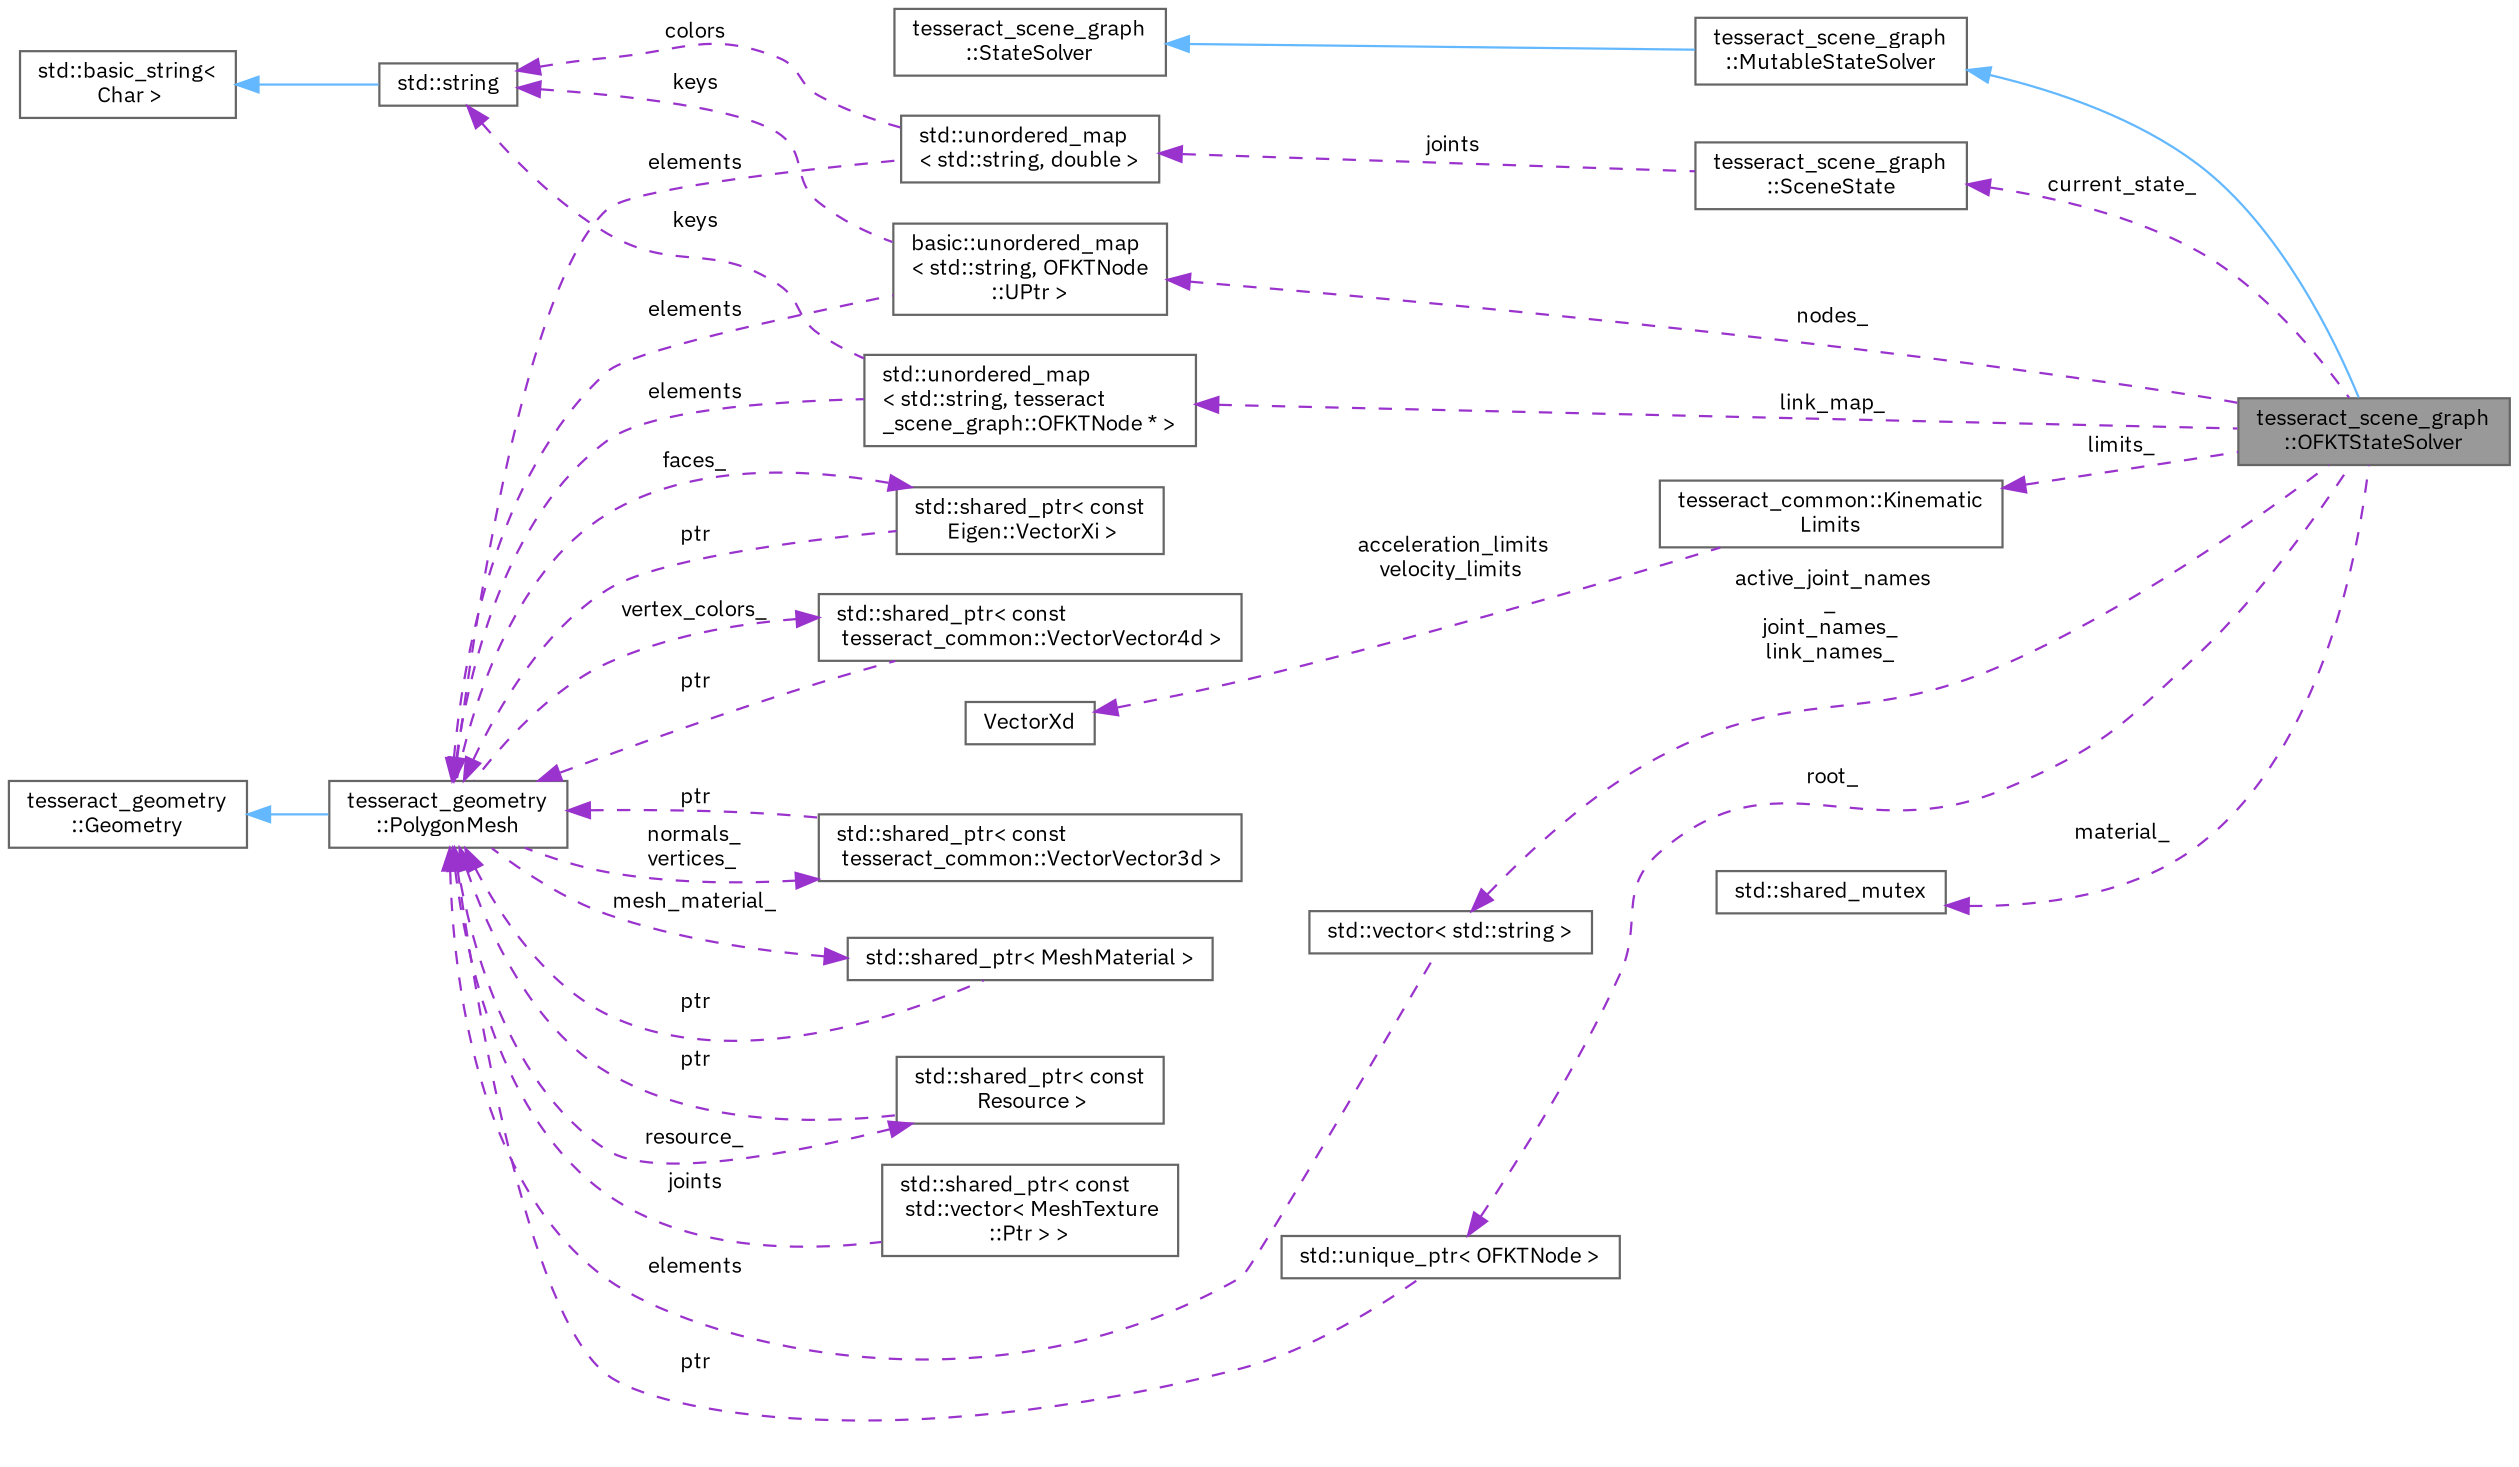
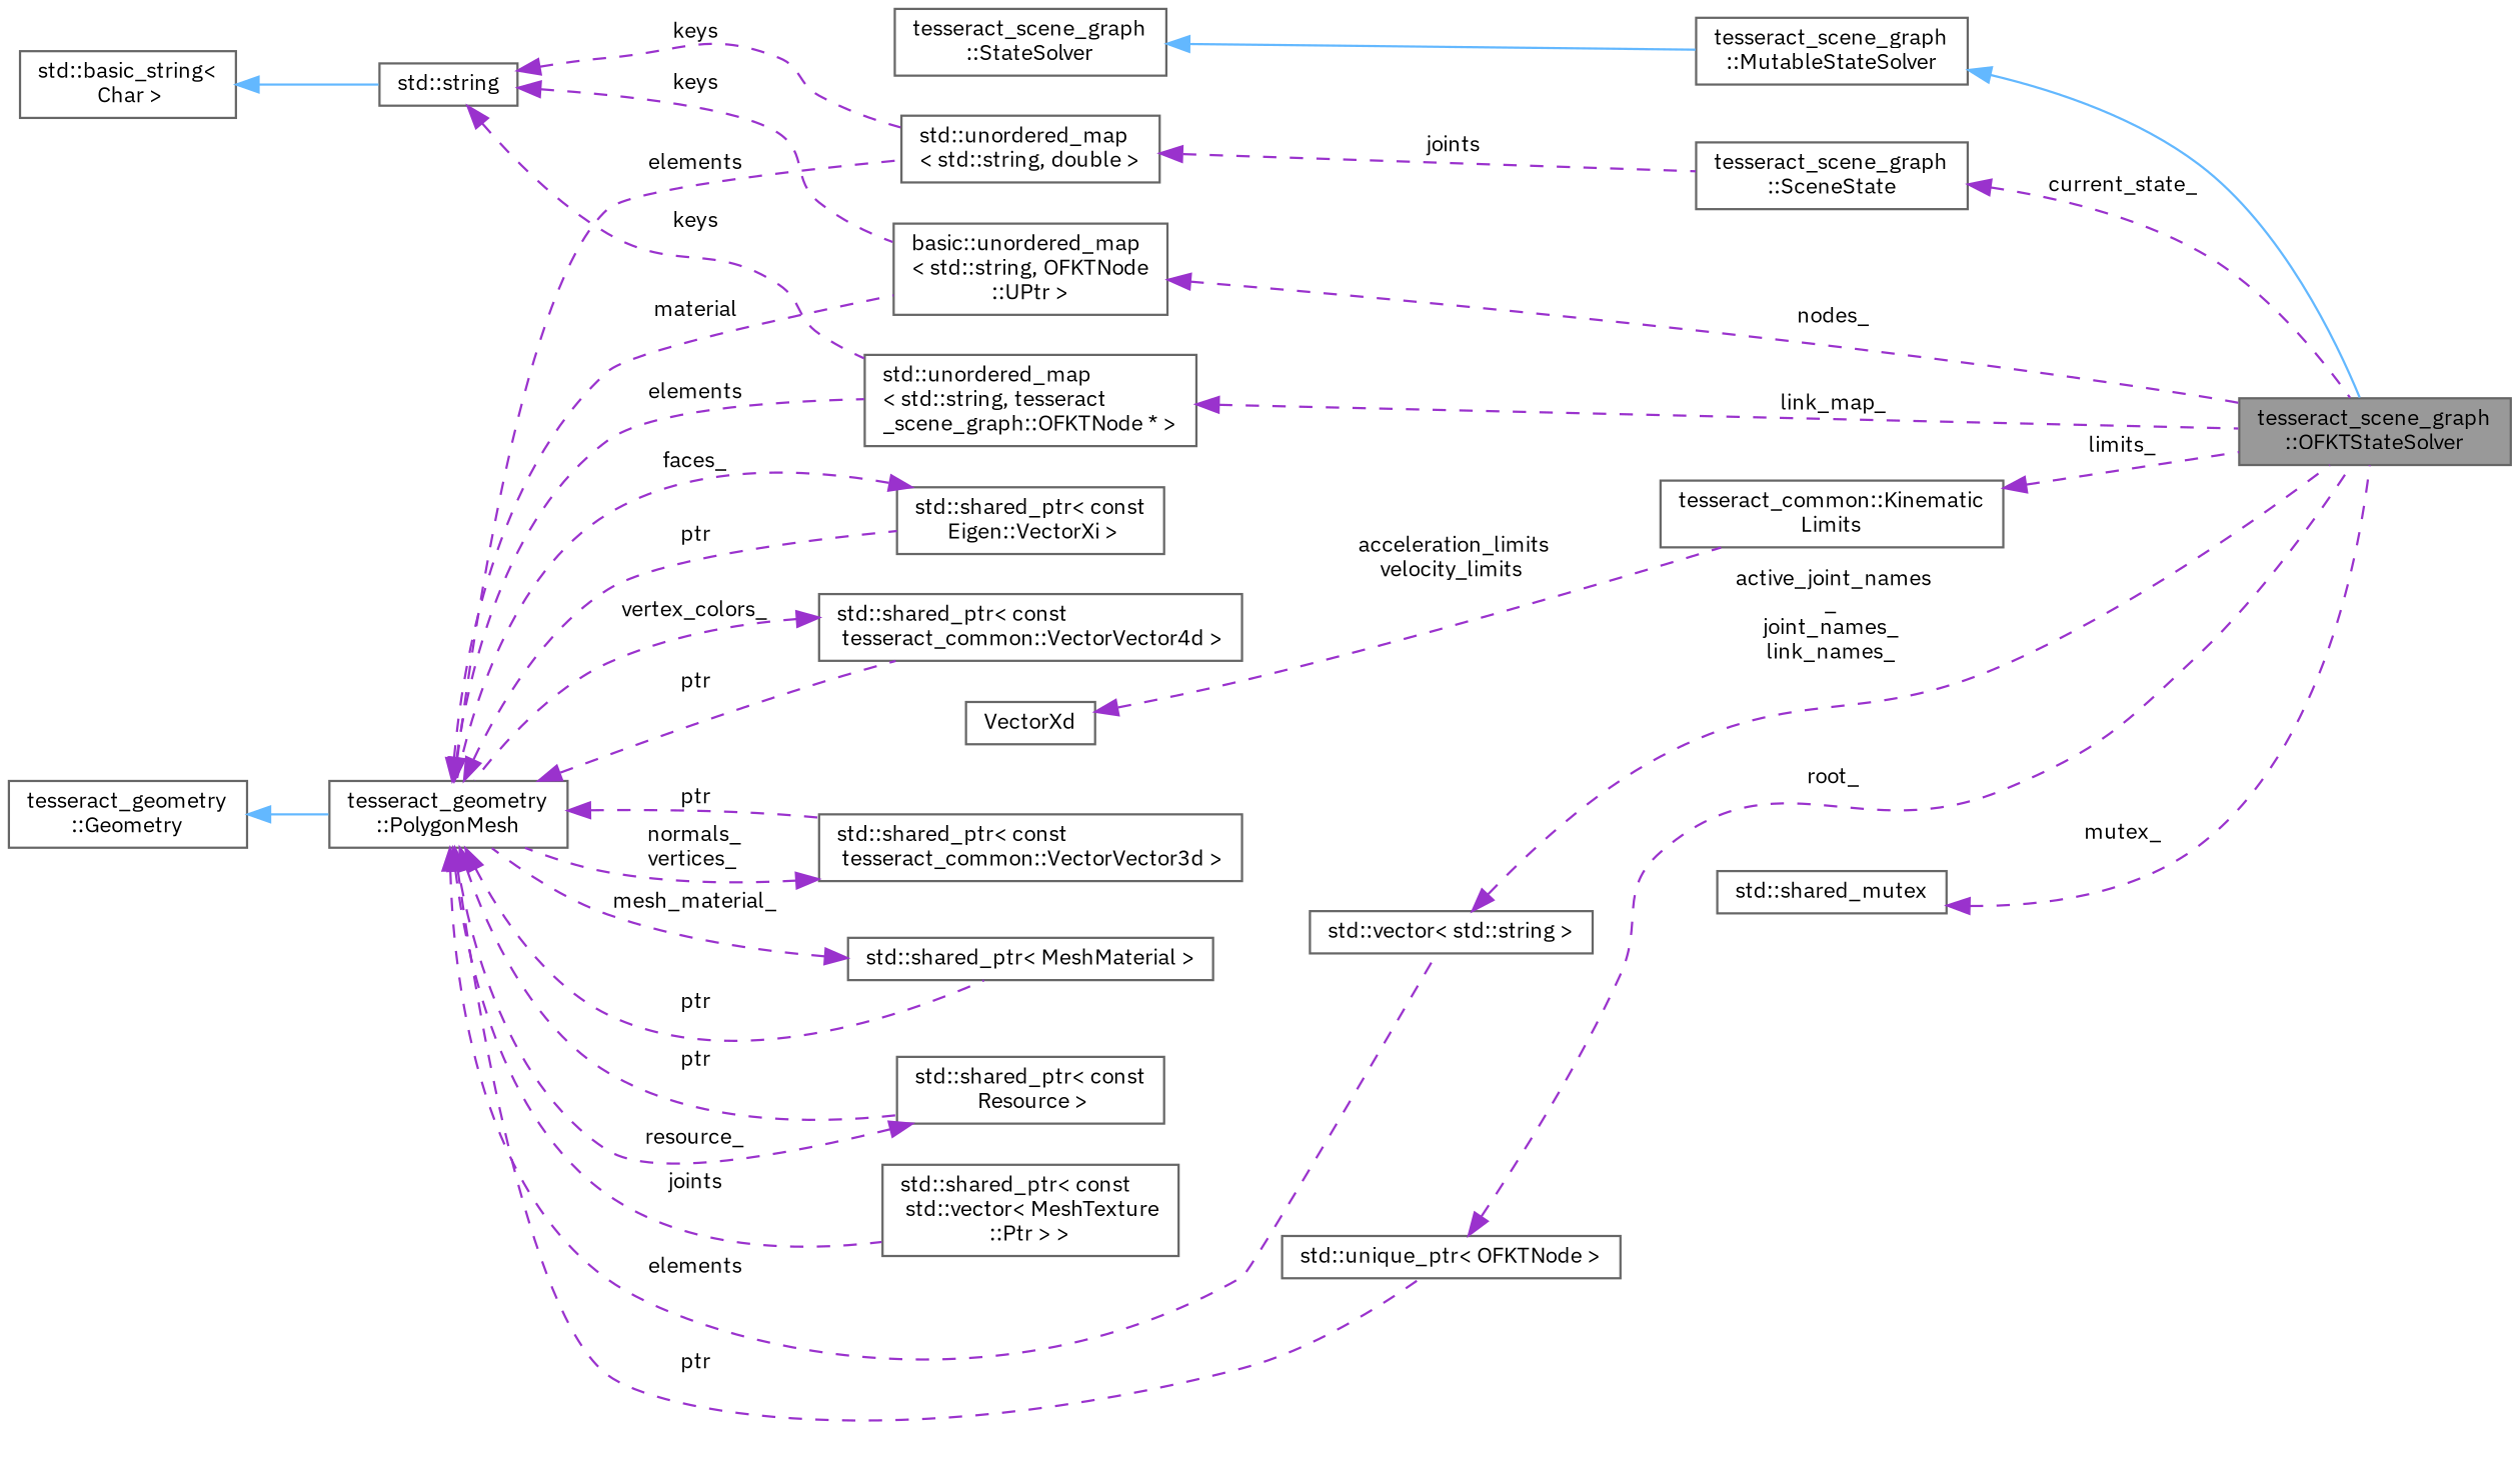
  digraph {
    fontname="IBM Plex Sans"
    rankdir=LR
    node [color=gray40 fillcolor=white fontname="IBM Plex Sans" fontsize=10 shape=box style=filled]
    edge [color=darkorchid3 dir=back fontname="IBM Plex Sans" fontsize=10 labelfontname=Helvetica labelfontsize=10 style=dashed]
    n1 [fillcolor=grey60 fontcolor=black height=0.2 label="tesseract_scene_graph\l::OFKTStateSolver" width=0.4]
    n2 [height=0.2 label="tesseract_scene_graph\l::MutableStateSolver" width=0.4]
    n3 [height=0.2 label="tesseract_scene_graph\l::StateSolver" width=0.4]
    n4 [height=0.2 label="tesseract_scene_graph\l::SceneState" width=0.4]
    n5 [height=0.2 label="std::unordered_map\l\< std::string, double \>" width=0.4]
    n6 [height=0.2 label="std::string" width=0.4]
    n7 [height=0.2 label="basic::unordered_map\l\< std::string, OFKTNode\l::UPtr \>" width=0.4]
    n8 [height=0.2 label="std::unordered_map\l\< std::string, tesseract\l_scene_graph::OFKTNode * \>" width=0.4]
    n9 [height=0.2 label="std::basic_string\<\l Char \>" width=0.4]
    n10 [height=0.2 label="tesseract_geometry\l::PolygonMesh" width=0.4]
    n11 [height=0.2 label="std::shared_ptr\< const\l tesseract_common::VectorVector3d \>" width=0.4]
    n12 [height=0.2 label="std::shared_ptr\< const\l Eigen::VectorXi \>" width=0.4]
    n13 [height=0.2 label="std::shared_ptr\< const\l Resource \>" width=0.4]
    n14 [height=0.2 label="std::shared_ptr\< const\l tesseract_common::VectorVector4d \>" width=0.4]
    n15 [height=0.2 label="std::shared_ptr\< MeshMaterial \>" width=0.4]
    n16 [height=0.2 label="std::shared_ptr\< const\l std::vector\< MeshTexture\l::Ptr \> \>" width=0.4]
    n17 [height=0.2 label="std::vector\< std::string \>" width=0.4]
    n18 [height=0.2 label="std::unique_ptr\< OFKTNode \>" width=0.4]
    n19 [height=0.2 label="tesseract_geometry\l::Geometry" width=0.4]
    n20 [height=0.2 label="tesseract_common::Kinematic\lLimits" width=0.4]
    n21 [height=0.2 label=VectorXd width=0.4]
    n22 [height=0.2 label="std::shared_mutex" width=0.4]
    n2 -> n1 [color=steelblue1 style=solid]
    n3 -> n2 [color=steelblue1 style=solid]
    n4 -> n1 [label=" current_state_"]
    n5 -> n4 [label=" joints"]
-   n6 -> n5 [label=" colors"]
+   n6 -> n5 [label=" keys"]
    n6 -> n7 [label=" keys"]
    n6 -> n8 [label=" keys"]
    n7 -> n1 [label=" nodes_"]
    n8 -> n1 [label=" link_map_"]
    n9 -> n6 [color=steelblue1 style=solid]
    n10 -> n5 [label=" elements"]
-   n10 -> n7 [label=" elements"]
+   n10 -> n7 [label=" material"]
    n10 -> n8 [label=" elements"]
    n10 -> n11 [label=" ptr"]
    n10 -> n12 [label=" ptr"]
    n10 -> n13 [label=" ptr"]
    n10 -> n14 [label=" ptr"]
    n10 -> n15 [label=" ptr"]
    n10 -> n16 [label=" joints"]
    n10 -> n17 [label=" elements"]
    n10 -> n18 [label=" ptr"]
    n11 -> n10 [label=" normals_\nvertices_"]
    n12 -> n10 [label=" faces_"]
    n13 -> n10 [label=" resource_"]
    n14 -> n10 [label=" vertex_colors_"]
    n15 -> n10 [label=" mesh_material_"]
    n17 -> n1 [label=" active_joint_names\l_\njoint_names_\nlink_names_"]
    n18 -> n1 [label=" root_"]
    n19 -> n10 [color=steelblue1 style=solid]
    n20 -> n1 [label=" limits_"]
    n21 -> n20 [label=" acceleration_limits\nvelocity_limits"]
-   n22 -> n1 [label=" material_"]
+   n22 -> n1 [label=" mutex_"]
  }
